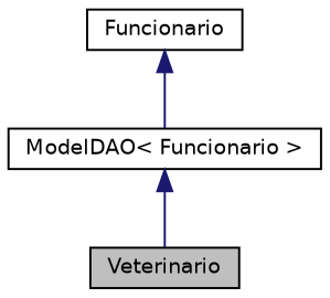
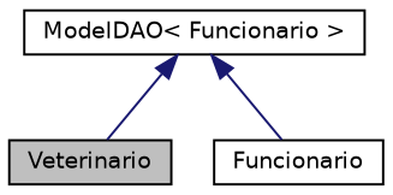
  digraph {
    node [color=black fillcolor=white fontname=Helvetica fontsize=10 shape=record style=filled]
    edge [color=midnightblue dir=back fontname=Helvetica fontsize=10 labelfontname=Helvetica labelfontsize=10 style=solid]
    n1 [fillcolor=grey75 fontcolor=black height=0.2 label=Veterinario width=0.4]
    n2 [height=0.2 label=Funcionario width=0.4]
    n3 [height=0.2 label="ModelDAO\< Funcionario \>" width=0.4]
    n3 -> n1
-   n2 -> n3
+   n3 -> n2
  }
